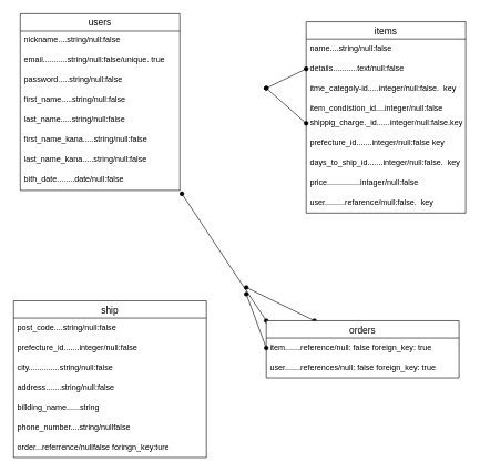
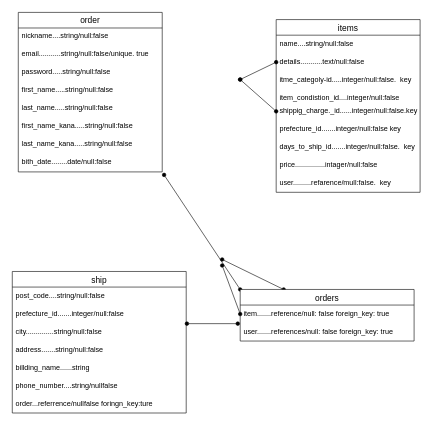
  <mxCell id="0" />
  <mxCell id="1" parent="0" />
- <mxCell id="2" value="users" style="swimlane;fontStyle=0;childLayout=stackLayout;horizontal=1;startSize=26;horizontalStack=0;resizeParent=1;resizeParentMax=0;resizeLast=0;collapsible=1;marginBottom=0;align=center;fontSize=14;" parent="1" vertex="1"><mxGeometry x="30" y="20" width="240" height="266" as="geometry" /></mxCell>
+ <mxCell id="2" value="order" style="swimlane;fontStyle=0;childLayout=stackLayout;horizontal=1;startSize=26;horizontalStack=0;resizeParent=1;resizeParentMax=0;resizeLast=0;collapsible=1;marginBottom=0;align=center;fontSize=14;" parent="1" vertex="1"><mxGeometry x="30" y="20" width="240" height="266" as="geometry" /></mxCell>
  <mxCell id="3" value="nickname....string/null:false" style="text;strokeColor=none;fillColor=none;spacingLeft=4;spacingRight=4;overflow=hidden;rotatable=0;points=[[0,0.5],[1,0.5]];portConstraint=eastwest;fontSize=12;" parent="2" vertex="1"><mxGeometry y="26" width="240" height="30" as="geometry" /></mxCell>
  <mxCell id="4" value="email...........string/null:false/unique. true" style="text;strokeColor=none;fillColor=none;spacingLeft=4;spacingRight=4;overflow=hidden;rotatable=0;points=[[0,0.5],[1,0.5]];portConstraint=eastwest;fontSize=12;" parent="2" vertex="1"><mxGeometry y="56" width="240" height="30" as="geometry" /></mxCell>
  <mxCell id="5" value="password.....string/null:false" style="text;strokeColor=none;fillColor=none;spacingLeft=4;spacingRight=4;overflow=hidden;rotatable=0;points=[[0,0.5],[1,0.5]];portConstraint=eastwest;fontSize=12;" parent="2" vertex="1"><mxGeometry y="86" width="240" height="30" as="geometry" /></mxCell>
  <mxCell id="6" value="first_name.....string/null:false" style="text;strokeColor=none;fillColor=none;spacingLeft=4;spacingRight=4;overflow=hidden;rotatable=0;points=[[0,0.5],[1,0.5]];portConstraint=eastwest;fontSize=12;" parent="2" vertex="1"><mxGeometry y="116" width="240" height="30" as="geometry" /></mxCell>
  <mxCell id="7" value="last_name.....string/null:false" style="text;strokeColor=none;fillColor=none;spacingLeft=4;spacingRight=4;overflow=hidden;rotatable=0;points=[[0,0.5],[1,0.5]];portConstraint=eastwest;fontSize=12;" parent="2" vertex="1"><mxGeometry y="146" width="240" height="30" as="geometry" /></mxCell>
  <mxCell id="8" value="first_name_kana.....string/null:false" style="text;strokeColor=none;fillColor=none;spacingLeft=4;spacingRight=4;overflow=hidden;rotatable=0;points=[[0,0.5],[1,0.5]];portConstraint=eastwest;fontSize=12;" parent="2" vertex="1"><mxGeometry y="176" width="240" height="30" as="geometry" /></mxCell>
  <mxCell id="9" value="last_name_kana.....string/null:false" style="text;strokeColor=none;fillColor=none;spacingLeft=4;spacingRight=4;overflow=hidden;rotatable=0;points=[[0,0.5],[1,0.5]];portConstraint=eastwest;fontSize=12;" parent="2" vertex="1"><mxGeometry y="206" width="240" height="30" as="geometry" /></mxCell>
  <mxCell id="10" value="bith_date........date/null:false" style="text;strokeColor=none;fillColor=none;spacingLeft=4;spacingRight=4;overflow=hidden;rotatable=0;points=[[0,0.5],[1,0.5]];portConstraint=eastwest;fontSize=12;" parent="2" vertex="1"><mxGeometry y="236" width="240" height="30" as="geometry" /></mxCell>
  <mxCell id="11" value="items" style="swimlane;fontStyle=0;childLayout=stackLayout;horizontal=1;startSize=26;horizontalStack=0;resizeParent=1;resizeParentMax=0;resizeLast=0;collapsible=1;marginBottom=0;align=center;fontSize=14;" parent="1" vertex="1"><mxGeometry x="460" y="32" width="240" height="288" as="geometry" /></mxCell>
  <mxCell id="12" value="name....string/null:false" style="text;strokeColor=none;fillColor=none;spacingLeft=4;spacingRight=4;overflow=hidden;rotatable=0;points=[[0,0.5],[1,0.5]];portConstraint=eastwest;fontSize=12;" parent="11" vertex="1"><mxGeometry y="26" width="240" height="30" as="geometry" /></mxCell>
  <mxCell id="13" value="details...........text/null:false" style="text;strokeColor=none;fillColor=none;spacingLeft=4;spacingRight=4;overflow=hidden;rotatable=0;points=[[0,0.5],[1,0.5]];portConstraint=eastwest;fontSize=12;" parent="11" vertex="1"><mxGeometry y="56" width="240" height="30" as="geometry" /></mxCell>
  <mxCell id="14" value="itme_categoly-id.....integer/null:false.  key" style="text;strokeColor=none;fillColor=none;spacingLeft=4;spacingRight=4;overflow=hidden;rotatable=0;points=[[0,0.5],[1,0.5]];portConstraint=eastwest;fontSize=12;" parent="11" vertex="1"><mxGeometry y="86" width="240" height="30" as="geometry" /></mxCell>
  <mxCell id="15" value="item_condistion_id....integer/null:false" style="text;strokeColor=none;fillColor=none;spacingLeft=4;spacingRight=4;overflow=hidden;rotatable=0;points=[[0,0.5],[1,0.5]];portConstraint=eastwest;fontSize=12;" parent="11" vertex="1"><mxGeometry y="116" width="240" height="22" as="geometry" /></mxCell>
  <mxCell id="16" value="shippig_charge._id......integer/null:false.key" style="text;strokeColor=none;fillColor=none;spacingLeft=4;spacingRight=4;overflow=hidden;rotatable=0;points=[[0,0.5],[1,0.5]];portConstraint=eastwest;fontSize=12;" parent="11" vertex="1"><mxGeometry y="138" width="240" height="30" as="geometry" /></mxCell>
  <mxCell id="17" value="prefecture_id.......integer/null:false key" style="text;strokeColor=none;fillColor=none;spacingLeft=4;spacingRight=4;overflow=hidden;rotatable=0;points=[[0,0.5],[1,0.5]];portConstraint=eastwest;fontSize=12;" parent="11" vertex="1"><mxGeometry y="168" width="240" height="30" as="geometry" /></mxCell>
  <mxCell id="18" value="days_to_ship_id.......integer/null:false.  key" style="text;strokeColor=none;fillColor=none;spacingLeft=4;spacingRight=4;overflow=hidden;rotatable=0;points=[[0,0.5],[1,0.5]];portConstraint=eastwest;fontSize=12;" parent="11" vertex="1"><mxGeometry y="198" width="240" height="30" as="geometry" /></mxCell>
  <mxCell id="19" value="price...............intager/null:false" style="text;strokeColor=none;fillColor=none;spacingLeft=4;spacingRight=4;overflow=hidden;rotatable=0;points=[[0,0.5],[1,0.5]];portConstraint=eastwest;fontSize=12;" parent="11" vertex="1"><mxGeometry y="228" width="240" height="30" as="geometry" /></mxCell>
  <mxCell id="20" value="user.........refarence/mull:false.  key" style="text;strokeColor=none;fillColor=none;spacingLeft=4;spacingRight=4;overflow=hidden;rotatable=0;points=[[0,0.5],[1,0.5]];portConstraint=eastwest;fontSize=12;" parent="11" vertex="1"><mxGeometry y="258" width="240" height="30" as="geometry" /></mxCell>
  <mxCell id="21" value="ship" style="swimlane;fontStyle=0;childLayout=stackLayout;horizontal=1;startSize=26;horizontalStack=0;resizeParent=1;resizeParentMax=0;resizeLast=0;collapsible=1;marginBottom=0;align=center;fontSize=14;strokeColor=default;" parent="1" vertex="1"><mxGeometry x="20" y="452" width="290" height="236" as="geometry" /></mxCell>
  <mxCell id="22" value="post_code....string/null:false" style="text;strokeColor=none;fillColor=none;spacingLeft=4;spacingRight=4;overflow=hidden;rotatable=0;points=[[0,0.5],[1,0.5]];portConstraint=eastwest;fontSize=12;" parent="21" vertex="1"><mxGeometry y="26" width="290" height="30" as="geometry" /></mxCell>
  <mxCell id="23" value="prefecture_id.......integer/null:false" style="text;strokeColor=none;fillColor=none;spacingLeft=4;spacingRight=4;overflow=hidden;rotatable=0;points=[[0,0.5],[1,0.5]];portConstraint=eastwest;fontSize=12;" parent="21" vertex="1"><mxGeometry y="56" width="290" height="30" as="geometry" /></mxCell>
  <mxCell id="24" value="city..............string/null:false" style="text;strokeColor=none;fillColor=none;spacingLeft=4;spacingRight=4;overflow=hidden;rotatable=0;points=[[0,0.5],[1,0.5]];portConstraint=eastwest;fontSize=12;" parent="21" vertex="1"><mxGeometry y="86" width="290" height="30" as="geometry" /></mxCell>
  <mxCell id="25" value="address.......string/null:false&#10;" style="text;strokeColor=none;fillColor=none;spacingLeft=4;spacingRight=4;overflow=hidden;rotatable=0;points=[[0,0.5],[1,0.5]];portConstraint=eastwest;fontSize=12;" parent="21" vertex="1"><mxGeometry y="116" width="290" height="30" as="geometry" /></mxCell>
  <mxCell id="26" value="billding_name......string" style="text;strokeColor=none;fillColor=none;spacingLeft=4;spacingRight=4;overflow=hidden;rotatable=0;points=[[0,0.5],[1,0.5]];portConstraint=eastwest;fontSize=12;" parent="21" vertex="1"><mxGeometry y="146" width="290" height="30" as="geometry" /></mxCell>
  <mxCell id="27" value="phone_number....string/nullfalse" style="text;strokeColor=none;fillColor=none;spacingLeft=4;spacingRight=4;overflow=hidden;rotatable=0;points=[[0,0.5],[1,0.5]];portConstraint=eastwest;fontSize=12;" parent="21" vertex="1"><mxGeometry y="176" width="290" height="30" as="geometry" /></mxCell>
  <mxCell id="28" value="order...referrence/nullfalse foringn_key:ture" style="text;strokeColor=none;fillColor=none;spacingLeft=4;spacingRight=4;overflow=hidden;rotatable=0;points=[[0,0.5],[1,0.5]];portConstraint=eastwest;fontSize=12;" vertex="1" parent="21"><mxGeometry y="206" width="290" height="30" as="geometry" /></mxCell>
  <mxCell id="29" style="edgeStyle=none;html=1;exitX=0;exitY=0;exitDx=0;exitDy=0;entryX=1.013;entryY=1.167;entryDx=0;entryDy=0;entryPerimeter=0;startArrow=oval;startFill=1;endArrow=oval;endFill=1;" edge="1" parent="1" source="31" target="10"><mxGeometry relative="1" as="geometry" /></mxCell>
  <mxCell id="30" style="edgeStyle=none;html=1;exitX=0.25;exitY=0;exitDx=0;exitDy=0;startArrow=oval;startFill=1;endArrow=oval;endFill=1;" edge="1" parent="1" source="31"><mxGeometry relative="1" as="geometry"><mxPoint x="370" y="432" as="targetPoint" /></mxGeometry></mxCell>
  <mxCell id="31" value="orders" style="swimlane;fontStyle=0;childLayout=stackLayout;horizontal=1;startSize=26;horizontalStack=0;resizeParent=1;resizeParentMax=0;resizeLast=0;collapsible=1;marginBottom=0;align=center;fontSize=14;" vertex="1" parent="1"><mxGeometry x="400" y="482" width="290" height="86" as="geometry" /></mxCell>
  <mxCell id="32" value="item.......reference/null: false foreign_key: true" style="text;strokeColor=none;fillColor=none;spacingLeft=4;spacingRight=4;overflow=hidden;rotatable=0;points=[[0,0.5],[1,0.5]];portConstraint=eastwest;fontSize=12;" vertex="1" parent="31"><mxGeometry y="26" width="290" height="30" as="geometry" /></mxCell>
  <mxCell id="33" value="user.......references/null: false foreign_key: true" style="text;strokeColor=none;fillColor=none;spacingLeft=4;spacingRight=4;overflow=hidden;rotatable=0;points=[[0,0.5],[1,0.5]];portConstraint=eastwest;fontSize=12;" vertex="1" parent="31"><mxGeometry y="56" width="290" height="30" as="geometry" /></mxCell>
+ <mxCell id="34" style="edgeStyle=none;html=1;exitX=1.004;exitY=0.033;exitDx=0;exitDy=0;entryX=-0.014;entryY=1.033;entryDx=0;entryDy=0;entryPerimeter=0;startArrow=oval;startFill=1;endArrow=oval;endFill=1;exitPerimeter=0;" edge="1" parent="1" source="24" target="32"><mxGeometry relative="1" as="geometry" /></mxCell>
  <mxCell id="35" style="edgeStyle=none;html=1;exitX=0;exitY=0.5;exitDx=0;exitDy=0;startArrow=oval;startFill=1;endArrow=oval;endFill=1;" edge="1" parent="1" source="13"><mxGeometry relative="1" as="geometry"><mxPoint x="400" y="132" as="targetPoint" /></mxGeometry></mxCell>
  <mxCell id="36" style="edgeStyle=none;html=1;exitX=0;exitY=0.5;exitDx=0;exitDy=0;startArrow=oval;startFill=1;endArrow=oval;endFill=1;" edge="1" parent="1" source="16"><mxGeometry relative="1" as="geometry"><mxPoint x="400" y="132" as="targetPoint" /></mxGeometry></mxCell>
  <mxCell id="37" style="edgeStyle=none;html=1;exitX=0;exitY=0.5;exitDx=0;exitDy=0;startArrow=oval;startFill=1;endArrow=oval;endFill=1;" edge="1" parent="1" source="32"><mxGeometry relative="1" as="geometry"><mxPoint x="370" y="442" as="targetPoint" /></mxGeometry></mxCell>
